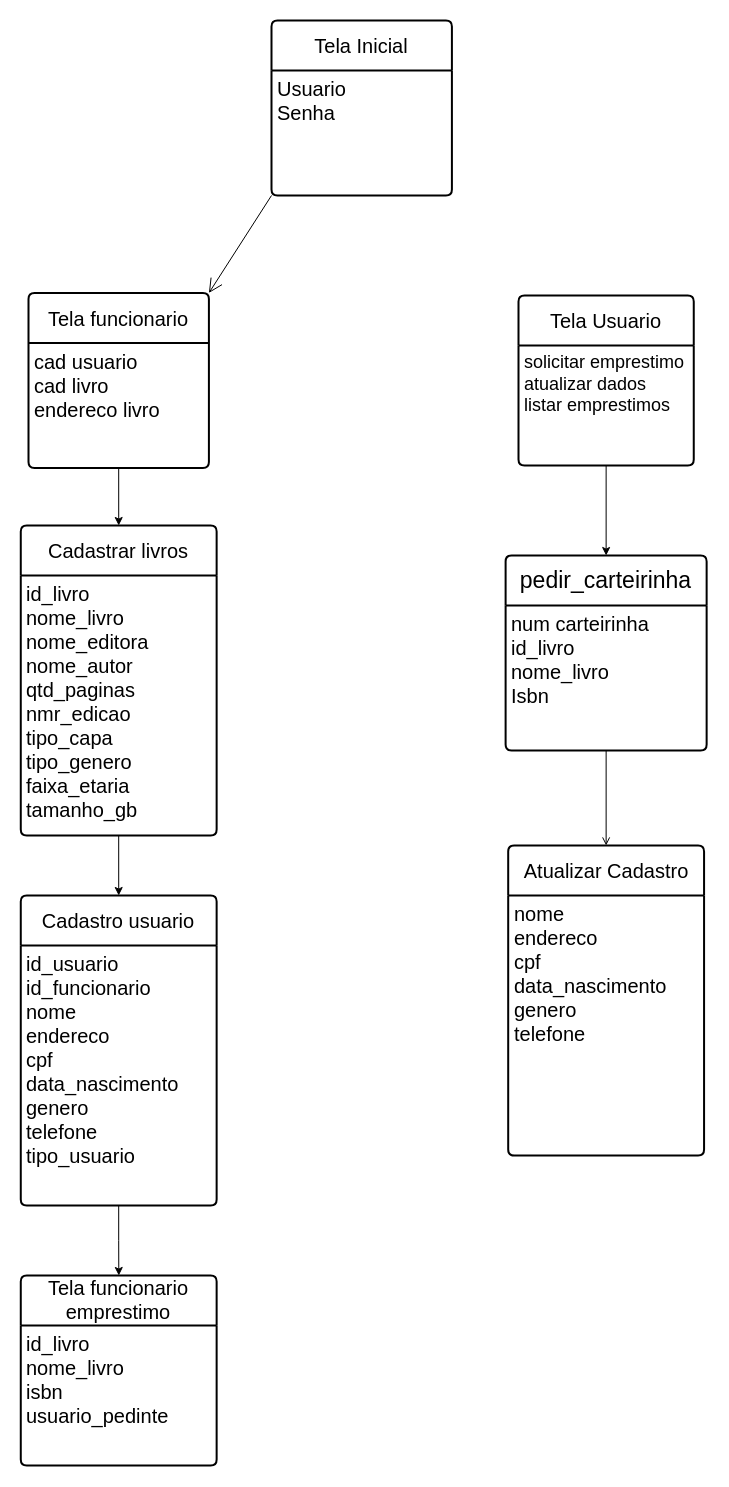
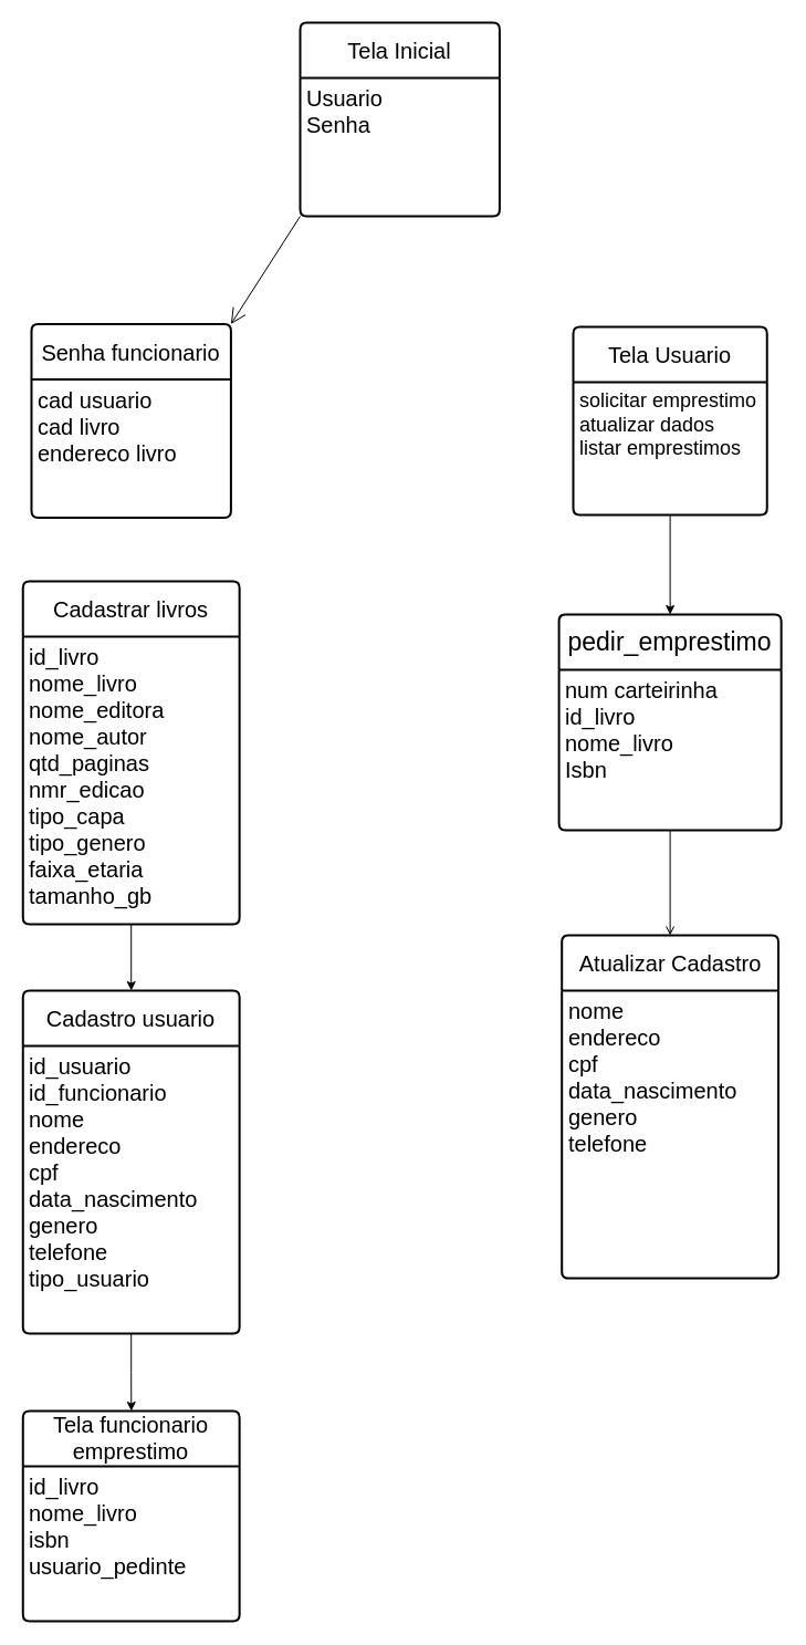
  <mxCell id="0" />
  <mxCell id="1" parent="0" />
  <mxCell id="2" value="&lt;font style=&quot;font-size: 20px;&quot;&gt;Tela Inicial&lt;/font&gt;" style="swimlane;childLayout=stackLayout;horizontal=1;startSize=50;horizontalStack=0;rounded=1;fontSize=14;fontStyle=0;strokeWidth=2;resizeParent=0;resizeLast=1;shadow=0;dashed=0;align=center;arcSize=4;whiteSpace=wrap;html=1;" parent="1" vertex="1"><mxGeometry x="271" y="20" width="180.41" height="175" as="geometry" /></mxCell>
  <mxCell id="3" value="&lt;font style=&quot;font-size: 20px;&quot;&gt;Usuario&lt;br&gt;Senha&lt;br&gt;&lt;br&gt;&lt;/font&gt;" style="align=left;strokeColor=none;fillColor=none;spacingLeft=4;fontSize=12;verticalAlign=top;resizable=0;rotatable=0;part=1;html=1;" parent="2" vertex="1"><mxGeometry y="50" width="180.41" height="125" as="geometry" /></mxCell>
- <mxCell id="4" value="&lt;font style=&quot;font-size: 20px;&quot;&gt;Tela funcionario&lt;br&gt;&lt;/font&gt;" style="swimlane;childLayout=stackLayout;horizontal=1;startSize=50;horizontalStack=0;rounded=1;fontSize=14;fontStyle=0;strokeWidth=2;resizeParent=0;resizeLast=1;shadow=0;dashed=0;align=center;arcSize=4;whiteSpace=wrap;html=1;" parent="1" vertex="1"><mxGeometry x="28" y="292.5" width="180.41" height="175" as="geometry" /></mxCell>
+ <mxCell id="4" value="&lt;font style=&quot;font-size: 20px;&quot;&gt;Senha funcionario&lt;br&gt;&lt;/font&gt;" style="swimlane;childLayout=stackLayout;horizontal=1;startSize=50;horizontalStack=0;rounded=1;fontSize=14;fontStyle=0;strokeWidth=2;resizeParent=0;resizeLast=1;shadow=0;dashed=0;align=center;arcSize=4;whiteSpace=wrap;html=1;" parent="1" vertex="1"><mxGeometry x="28" y="292.5" width="180.41" height="175" as="geometry" /></mxCell>
  <mxCell id="5" value="&lt;font style=&quot;font-size: 20px;&quot;&gt;cad usuario&lt;br&gt;&lt;/font&gt;&lt;div&gt;&lt;font style=&quot;font-size: 20px;&quot;&gt;cad livro&lt;/font&gt;&lt;/div&gt;&lt;div&gt;&lt;font style=&quot;font-size: 20px;&quot;&gt;endereco livro&lt;br&gt;&lt;/font&gt;&lt;/div&gt;&lt;font style=&quot;font-size: 20px;&quot;&gt;&lt;br&gt;&lt;/font&gt;" style="align=left;strokeColor=none;fillColor=none;spacingLeft=4;fontSize=12;verticalAlign=top;resizable=0;rotatable=0;part=1;html=1;" parent="4" vertex="1"><mxGeometry y="50" width="180.41" height="125" as="geometry" /></mxCell>
  <mxCell id="6" value="&lt;font style=&quot;font-size: 20px;&quot;&gt;Cadastrar livros&lt;/font&gt;" style="swimlane;childLayout=stackLayout;horizontal=1;startSize=50;horizontalStack=0;rounded=1;fontSize=14;fontStyle=0;strokeWidth=2;resizeParent=0;resizeLast=1;shadow=0;dashed=0;align=center;arcSize=4;whiteSpace=wrap;html=1;" parent="1" vertex="1"><mxGeometry x="20.27" y="525" width="195.87" height="310" as="geometry" /></mxCell>
  <mxCell id="7" value="&lt;font style=&quot;font-size: 20px;&quot;&gt;id_livro&lt;/font&gt;&lt;div style=&quot;font-size: 20px;&quot;&gt;nome_livro&lt;/div&gt;&lt;div style=&quot;font-size: 20px;&quot;&gt;nome_editora&lt;/div&gt;&lt;div style=&quot;font-size: 20px;&quot;&gt;nome_autor&lt;/div&gt;&lt;div style=&quot;font-size: 20px;&quot;&gt;qtd_paginas&lt;/div&gt;&lt;div style=&quot;font-size: 20px;&quot;&gt;nmr_edicao&lt;/div&gt;&lt;div style=&quot;font-size: 20px;&quot;&gt;tipo_capa &lt;br&gt;&lt;/div&gt;&lt;div style=&quot;font-size: 20px;&quot;&gt;tipo_genero&lt;/div&gt;&lt;div style=&quot;font-size: 20px;&quot;&gt;faixa_etaria &lt;br&gt;&lt;/div&gt;&lt;div style=&quot;font-size: 20px;&quot;&gt;tamanho_gb&lt;/div&gt;&lt;div style=&quot;font-size: 20px;&quot;&gt;&lt;br&gt;&lt;/div&gt;" style="align=left;strokeColor=none;fillColor=none;spacingLeft=4;fontSize=12;verticalAlign=top;resizable=0;rotatable=0;part=1;html=1;" parent="6" vertex="1"><mxGeometry y="50" width="195.87" height="260" as="geometry" /></mxCell>
  <mxCell id="8" value="&lt;font style=&quot;font-size: 20px;&quot;&gt;Tela Usuario&lt;br&gt;&lt;/font&gt;" style="swimlane;childLayout=stackLayout;horizontal=1;startSize=50;horizontalStack=0;rounded=1;fontSize=14;fontStyle=0;strokeWidth=2;resizeParent=0;resizeLast=1;shadow=0;dashed=0;align=center;arcSize=4;whiteSpace=wrap;html=1;" parent="1" vertex="1"><mxGeometry x="518" y="295" width="175.26" height="170" as="geometry" /></mxCell>
  <mxCell id="9" value="&lt;div style=&quot;font-size: 18px;&quot;&gt;&lt;font style=&quot;font-size: 18px;&quot;&gt;solicitar emprestimo&lt;/font&gt;&lt;/div&gt;&lt;div style=&quot;font-size: 18px;&quot;&gt;&lt;font style=&quot;font-size: 18px;&quot;&gt;atualizar dados&lt;/font&gt;&lt;/div&gt;&lt;div style=&quot;font-size: 18px;&quot;&gt;&lt;font style=&quot;font-size: 18px;&quot;&gt;listar emprestimos&lt;br&gt;&lt;/font&gt;&lt;/div&gt;" style="align=left;strokeColor=none;fillColor=none;spacingLeft=4;fontSize=12;verticalAlign=top;resizable=0;rotatable=0;part=1;html=1;" parent="8" vertex="1"><mxGeometry y="50" width="175.26" height="120" as="geometry" /></mxCell>
- <mxCell id="10" value="&lt;font style=&quot;font-size: 23px;&quot;&gt;pedir_carteirinha&lt;/font&gt;" style="swimlane;childLayout=stackLayout;horizontal=1;startSize=50;horizontalStack=0;rounded=1;fontSize=20;fontStyle=0;strokeWidth=2;resizeParent=0;resizeLast=1;shadow=0;dashed=0;align=center;arcSize=4;whiteSpace=wrap;html=1;" parent="1" vertex="1"><mxGeometry x="505.11" y="555" width="201.03" height="195" as="geometry" /></mxCell>
+ <mxCell id="10" value="&lt;font style=&quot;font-size: 23px;&quot;&gt;pedir_emprestimo&lt;/font&gt;" style="swimlane;childLayout=stackLayout;horizontal=1;startSize=50;horizontalStack=0;rounded=1;fontSize=20;fontStyle=0;strokeWidth=2;resizeParent=0;resizeLast=1;shadow=0;dashed=0;align=center;arcSize=4;whiteSpace=wrap;html=1;" parent="1" vertex="1"><mxGeometry x="505.11" y="555" width="201.03" height="195" as="geometry" /></mxCell>
  <mxCell id="11" value="&lt;div style=&quot;font-size: 20px;&quot;&gt;&lt;font style=&quot;font-size: 20px;&quot;&gt;num carteirinha&lt;/font&gt;&lt;/div&gt;&lt;div style=&quot;font-size: 20px;&quot;&gt;&lt;font style=&quot;font-size: 20px;&quot;&gt;id_livro&lt;br&gt;&lt;/font&gt;&lt;/div&gt;&lt;div style=&quot;font-size: 20px;&quot;&gt;&lt;font style=&quot;font-size: 20px;&quot;&gt;nome_livro&lt;/font&gt;&lt;/div&gt;&lt;div style=&quot;font-size: 20px;&quot;&gt;&lt;font style=&quot;font-size: 20px;&quot;&gt;Isbn&lt;/font&gt;&lt;/div&gt;&lt;div style=&quot;font-size: 20px;&quot;&gt;&lt;br&gt;&lt;/div&gt;" style="align=left;strokeColor=none;fillColor=none;spacingLeft=4;fontSize=12;verticalAlign=top;resizable=0;rotatable=0;part=1;html=1;" parent="10" vertex="1"><mxGeometry y="50" width="201.03" height="145" as="geometry" /></mxCell>
  <mxCell id="12" value="" style="endArrow=open;endFill=1;endSize=12;html=1;rounded=0;exitX=0;exitY=1;exitDx=0;exitDy=0;entryX=1;entryY=0;entryDx=0;entryDy=0;" parent="1" source="3" target="4" edge="1"><mxGeometry width="160" relative="1" as="geometry"><mxPoint x="98" y="215" as="sourcePoint" /><mxPoint x="258" y="215" as="targetPoint" /></mxGeometry></mxCell>
  <mxCell id="13" style="edgeStyle=orthogonalEdgeStyle;rounded=0;orthogonalLoop=1;jettySize=auto;html=1;exitX=0.5;exitY=1;exitDx=0;exitDy=0;entryX=0.5;entryY=0;entryDx=0;entryDy=0;" parent="1" source="9" target="10" edge="1"><mxGeometry relative="1" as="geometry" /></mxCell>
  <mxCell id="14" value="&lt;font style=&quot;font-size: 20px;&quot;&gt;Tela funcionario emprestimo&lt;/font&gt;&lt;font style=&quot;font-size: 18px;&quot;&gt; &lt;br&gt;&lt;/font&gt;" style="swimlane;childLayout=stackLayout;horizontal=1;startSize=50;horizontalStack=0;rounded=1;fontSize=14;fontStyle=0;strokeWidth=2;resizeParent=0;resizeLast=1;shadow=0;dashed=0;align=center;arcSize=4;whiteSpace=wrap;html=1;" parent="1" vertex="1"><mxGeometry x="20.27" y="1275" width="195.87" height="190" as="geometry" /></mxCell>
  <mxCell id="15" value="&lt;font style=&quot;font-size: 20px;&quot;&gt;id_livro&lt;/font&gt;&lt;div style=&quot;font-size: 20px;&quot;&gt;&lt;div&gt;&lt;font style=&quot;font-size: 20px;&quot;&gt;nome_livro&lt;/font&gt;&lt;/div&gt;&lt;div&gt;&lt;font style=&quot;font-size: 20px;&quot;&gt;isbn&lt;/font&gt;&lt;/div&gt;&lt;div&gt;&lt;font style=&quot;font-size: 20px;&quot;&gt;usuario_pedinte&lt;br&gt;&lt;/font&gt;&lt;/div&gt;&lt;/div&gt;&lt;font style=&quot;font-size: 20px;&quot;&gt;&lt;br&gt;&lt;/font&gt;" style="align=left;strokeColor=none;fillColor=none;spacingLeft=4;fontSize=12;verticalAlign=top;resizable=0;rotatable=0;part=1;html=1;" parent="14" vertex="1"><mxGeometry y="50" width="195.87" height="140" as="geometry" /></mxCell>
- <mxCell id="16" style="edgeStyle=orthogonalEdgeStyle;rounded=0;orthogonalLoop=1;jettySize=auto;html=1;exitX=0.5;exitY=1;exitDx=0;exitDy=0;entryX=0.5;entryY=0;entryDx=0;entryDy=0;" parent="1" source="5" target="6" edge="1"><mxGeometry relative="1" as="geometry" /></mxCell>
  <mxCell id="17" value="&lt;font style=&quot;font-size: 20px;&quot;&gt;Cadastro usuario&lt;br&gt;&lt;/font&gt;" style="swimlane;childLayout=stackLayout;horizontal=1;startSize=50;horizontalStack=0;rounded=1;fontSize=14;fontStyle=0;strokeWidth=2;resizeParent=0;resizeLast=1;shadow=0;dashed=0;align=center;arcSize=4;whiteSpace=wrap;html=1;" parent="1" vertex="1"><mxGeometry x="20.27" y="895" width="195.87" height="310" as="geometry" /></mxCell>
  <mxCell id="18" value="&lt;div style=&quot;font-size: 20px;&quot;&gt;&lt;font style=&quot;font-size: 20px;&quot;&gt;id_usuario&lt;/font&gt;&lt;/div&gt;&lt;div style=&quot;font-size: 20px;&quot;&gt;&lt;font style=&quot;font-size: 20px;&quot;&gt;id_funcionario&lt;br&gt;&lt;/font&gt;&lt;/div&gt;&lt;div style=&quot;font-size: 20px;&quot;&gt;&lt;font style=&quot;font-size: 20px;&quot;&gt;nome &lt;br&gt;&lt;/font&gt;&lt;/div&gt;&lt;div style=&quot;font-size: 20px;&quot;&gt;&lt;font style=&quot;font-size: 20px;&quot;&gt;endereco&lt;/font&gt;&lt;/div&gt;&lt;div style=&quot;font-size: 20px;&quot;&gt;&lt;font style=&quot;font-size: 20px;&quot;&gt;cpf&lt;/font&gt;&lt;/div&gt;&lt;div style=&quot;font-size: 20px;&quot;&gt;&lt;font style=&quot;font-size: 20px;&quot;&gt;data_nascimento &lt;br&gt;&lt;/font&gt;&lt;/div&gt;&lt;div style=&quot;font-size: 20px;&quot;&gt;&lt;font style=&quot;font-size: 20px;&quot;&gt;genero&lt;/font&gt;&lt;/div&gt;&lt;div style=&quot;font-size: 20px;&quot;&gt;&lt;font style=&quot;font-size: 20px;&quot;&gt;telefone&lt;/font&gt;&lt;/div&gt;&lt;div style=&quot;font-size: 20px;&quot;&gt;&lt;font style=&quot;font-size: 20px;&quot;&gt;tipo_usuario&lt;br&gt;&lt;/font&gt;&lt;/div&gt;" style="align=left;strokeColor=none;fillColor=none;spacingLeft=4;fontSize=12;verticalAlign=top;resizable=0;rotatable=0;part=1;html=1;" parent="17" vertex="1"><mxGeometry y="50" width="195.87" height="260" as="geometry" /></mxCell>
  <mxCell id="19" style="edgeStyle=orthogonalEdgeStyle;rounded=0;orthogonalLoop=1;jettySize=auto;html=1;exitX=0.5;exitY=1;exitDx=0;exitDy=0;" parent="1" source="18" target="14" edge="1"><mxGeometry relative="1" as="geometry" /></mxCell>
  <mxCell id="20" value="&lt;font style=&quot;font-size: 20px;&quot;&gt;Atualizar Cadastro&lt;br&gt;&lt;/font&gt;" style="swimlane;childLayout=stackLayout;horizontal=1;startSize=50;horizontalStack=0;rounded=1;fontSize=14;fontStyle=0;strokeWidth=2;resizeParent=0;resizeLast=1;shadow=0;dashed=0;align=center;arcSize=4;whiteSpace=wrap;html=1;" parent="1" vertex="1"><mxGeometry x="507.7" y="845" width="195.87" height="310" as="geometry" /></mxCell>
  <mxCell id="21" value="&lt;div style=&quot;font-size: 20px;&quot;&gt;&lt;font style=&quot;font-size: 20px;&quot;&gt;nome &lt;br&gt;&lt;/font&gt;&lt;/div&gt;&lt;div style=&quot;font-size: 20px;&quot;&gt;&lt;font style=&quot;font-size: 20px;&quot;&gt;endereco&lt;/font&gt;&lt;/div&gt;&lt;div style=&quot;font-size: 20px;&quot;&gt;&lt;font style=&quot;font-size: 20px;&quot;&gt;cpf&lt;/font&gt;&lt;/div&gt;&lt;div style=&quot;font-size: 20px;&quot;&gt;&lt;font style=&quot;font-size: 20px;&quot;&gt;data_nascimento &lt;br&gt;&lt;/font&gt;&lt;/div&gt;&lt;div style=&quot;font-size: 20px;&quot;&gt;&lt;font style=&quot;font-size: 20px;&quot;&gt;genero&lt;/font&gt;&lt;/div&gt;&lt;div style=&quot;font-size: 20px;&quot;&gt;&lt;font style=&quot;font-size: 20px;&quot;&gt;telefone&lt;/font&gt;&lt;/div&gt;&lt;div style=&quot;font-size: 20px;&quot;&gt;&lt;font style=&quot;font-size: 20px;&quot;&gt;&lt;br&gt;&lt;/font&gt;&lt;/div&gt;" style="align=left;strokeColor=none;fillColor=none;spacingLeft=4;fontSize=12;verticalAlign=top;resizable=0;rotatable=0;part=1;html=1;" parent="20" vertex="1"><mxGeometry y="50" width="195.87" height="260" as="geometry" /></mxCell>
  <mxCell id="22" style="edgeStyle=orthogonalEdgeStyle;rounded=0;orthogonalLoop=1;jettySize=auto;html=1;exitX=0.5;exitY=1;exitDx=0;exitDy=0;entryX=0.5;entryY=0;entryDx=0;entryDy=0;endArrow=open;" parent="1" source="11" target="20" edge="1"><mxGeometry relative="1" as="geometry" /></mxCell>
  <mxCell id="23" style="edgeStyle=orthogonalEdgeStyle;rounded=0;orthogonalLoop=1;jettySize=auto;html=1;exitX=0.5;exitY=1;exitDx=0;exitDy=0;entryX=0.5;entryY=0;entryDx=0;entryDy=0;" edge="1" parent="1" source="7" target="17"><mxGeometry relative="1" as="geometry" /></mxCell>
